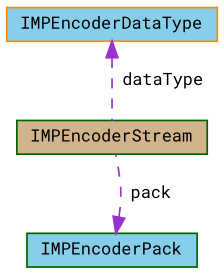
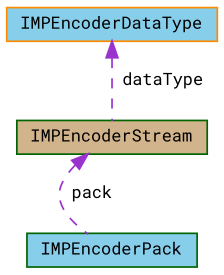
  digraph {
    fontname="Roboto Mono"
    node [color=darkgreen fillcolor=skyblue fontname="Roboto Mono" fontsize=10 shape=record style=filled]
    edge [color=darkorchid3 dir=back fontname="Roboto Mono" fontsize=10 labelfontname=Helvetica labelfontsize=10 style=dashed]
    n1 [fillcolor=tan fontcolor=black height=0.2 label=IMPEncoderStream width=0.4]
    n2 [height=0.2 label=IMPEncoderPack width=0.4]
    n3 [color=darkorange height=0.2 label=IMPEncoderDataType width=0.4]
-   n2 -> n1 [label=" pack"]
+   n1 -> n2 [label=" pack"]
    n3 -> n1 [label=" dataType"]
  }
